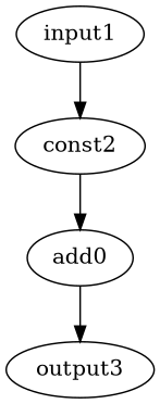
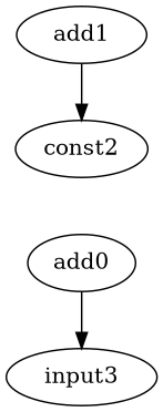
  digraph {
    edge [operand=0]
    add0 [opcode=add]
-   output3 [argNo=1 argType=array index=0 indexType=const opcode=output]
-   input1 [argNo=0 argType=value opcode=input]
+   output3 [argNo=1 argType=array index=0 indexType=const opcode=output label=input3]
+   input1 [argNo=0 argType=value opcode=input label=add1]
    const2 [opcode=const value=-7]
    add0 -> output3
    input1 -> const2
-   const2 -> add0 [operand=1]
  }
